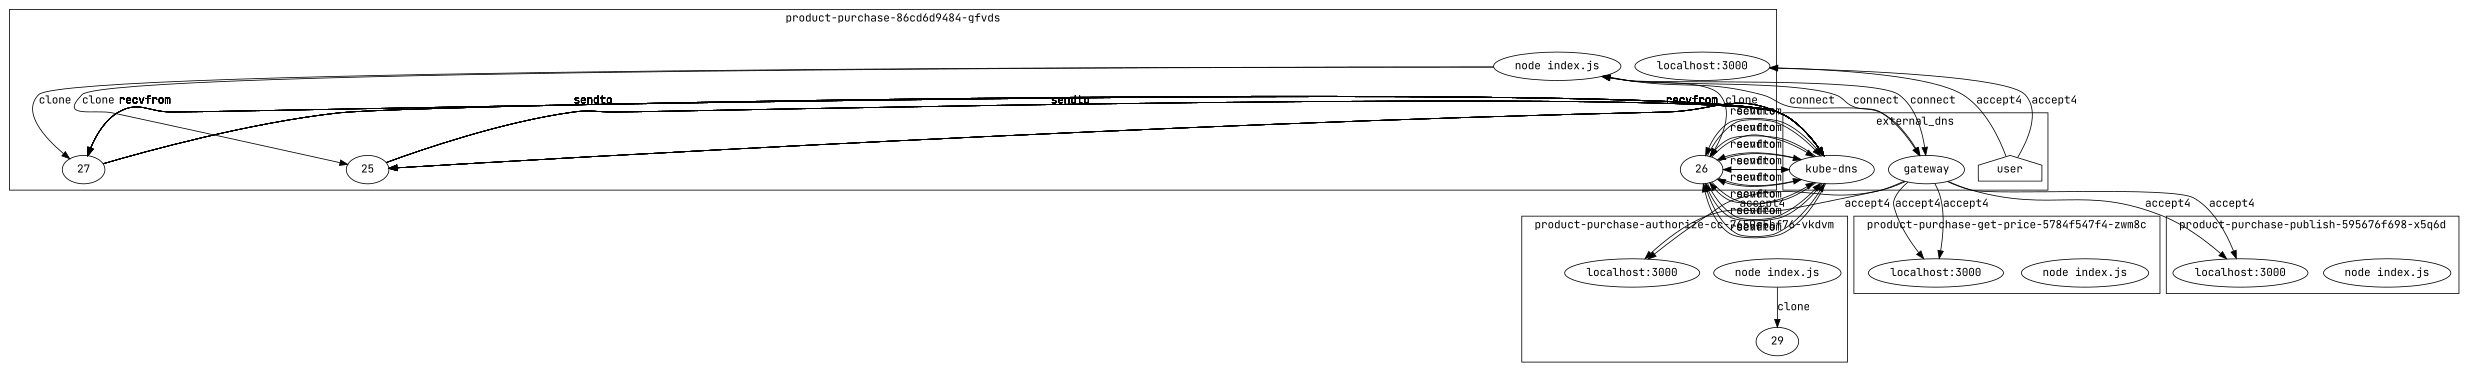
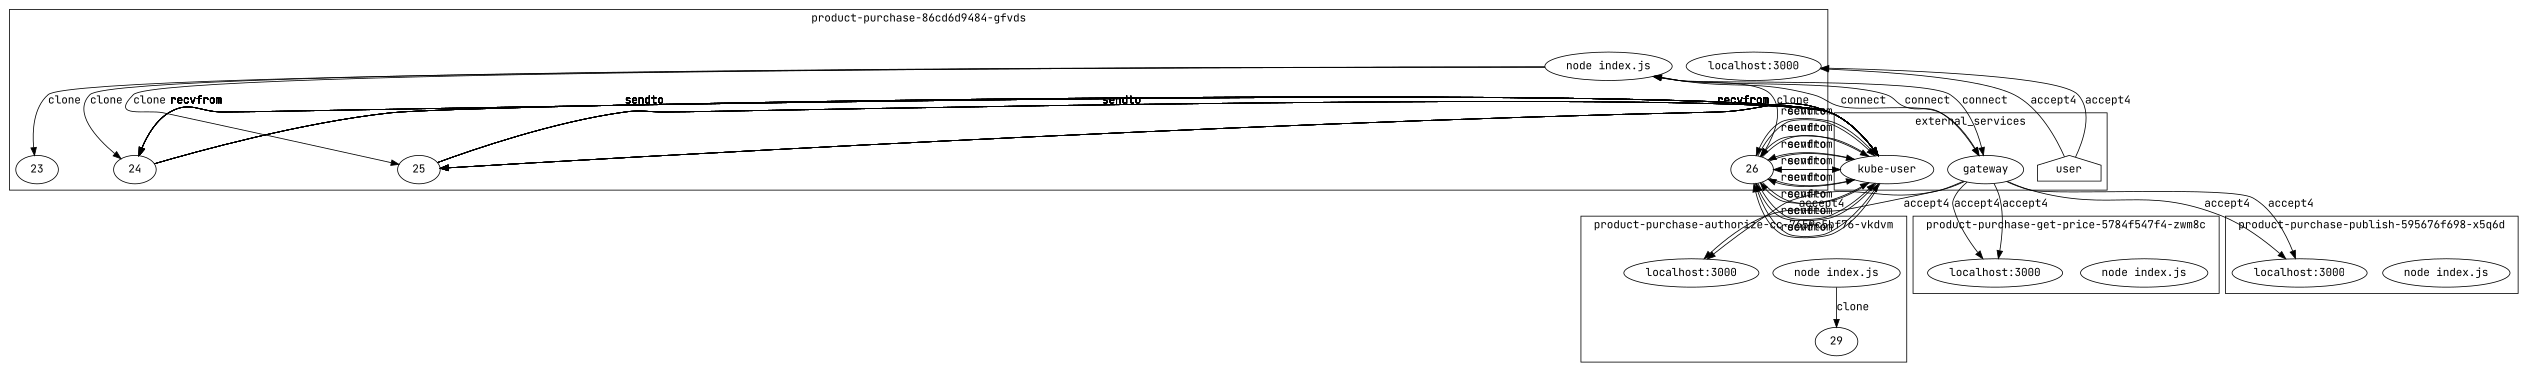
  digraph {
    fontname="JetBrains Mono"
    node [fontname="JetBrains Mono"]
    edge [fontname="JetBrains Mono"]
    n1 [label="node index.js"]
    n2 [label=29]
    n3 [label="localhost:3000"]
    n4 [label="node index.js"]
-   n6 [label=27]
+   n5 [label=23]
+   n6 [label=24]
    n7 [label=25]
    n8 [label=26]
    n9 [label="localhost:3000"]
    n10 [label="node index.js"]
    n11 [label="localhost:3000"]
    n12 [label="node index.js"]
    n13 [label="localhost:3000"]
    n14 [label=gateway]
-   n15 [label="kube-dns"]
+   n15 [label="kube-user"]
    user [shape=house]
    subgraph cluster_1 {
      label=" product-purchase-authorize-cc-7659c5bf76-vkdvm "
      n1
      n2
      n3
    }
    subgraph cluster_2 {
      label=" product-purchase-86cd6d9484-gfvds "
      n4
+     n5
      n6
      n7
      n8
      n9
    }
    subgraph cluster_3 {
      label=" product-purchase-get-price-5784f547f4-zwm8c "
      n10
      n11
    }
    subgraph cluster_4 {
      label=" product-purchase-publish-595676f698-x5q6d "
      n12
      n13
    }
    subgraph cluster_5 {
-     label=external_dns
+     label=external_services
      n14
      n15
      user
    }
    n1 -> n2 [label=clone]
+   n4 -> n5 [label=clone]
    n4 -> n6 [label=clone]
    n4 -> n7 [label=clone]
    n4 -> n8 [label=clone]
    n4 -> n14 [dir=both label=connect]
    n4 -> n14 [dir=both label=connect]
    n4 -> n14 [dir=both label=connect]
    n6 -> n15 [label=sendto]
    n6 -> n15 [label=sendto]
    n6 -> n15 [label=sendto]
    n6 -> n15 [label=sendto]
    n6 -> n15 [label=sendto]
    n6 -> n15 [label=sendto]
    n6 -> n15 [label=sendto]
    n6 -> n15 [label=sendto]
    n7 -> n15 [label=sendto]
    n7 -> n15 [label=sendto]
    n7 -> n15 [label=sendto]
    n7 -> n15 [label=sendto]
    n7 -> n15 [label=sendto]
    n7 -> n15 [label=sendto]
    n7 -> n15 [label=sendto]
    n7 -> n15 [label=sendto]
    n8 -> n15 [label=sendto]
    n8 -> n15 [label=sendto]
    n8 -> n15 [label=sendto]
    n8 -> n15 [label=sendto]
    n8 -> n15 [label=sendto]
    n8 -> n15 [label=sendto]
    n8 -> n15 [label=sendto]
    n8 -> n15 [label=sendto]
    n14 -> n3 [label=accept4]
    n14 -> n3 [label=accept4]
    n14 -> n11 [label=accept4]
    n14 -> n11 [label=accept4]
    n14 -> n13 [label=accept4]
    n14 -> n13 [label=accept4]
    n15 -> n6 [label=recvfrom]
    n15 -> n6 [label=recvfrom]
    n15 -> n6 [label=recvfrom]
    n15 -> n6 [label=recvfrom]
    n15 -> n6 [label=recvfrom]
    n15 -> n6 [label=recvfrom]
    n15 -> n6 [label=recvfrom]
    n15 -> n6 [label=recvfrom]
    n15 -> n7 [label=recvfrom]
    n15 -> n7 [label=recvfrom]
    n15 -> n7 [label=recvfrom]
    n15 -> n7 [label=recvfrom]
    n15 -> n7 [label=recvfrom]
    n15 -> n7 [label=recvfrom]
    n15 -> n7 [label=recvfrom]
    n15 -> n7 [label=recvfrom]
    n15 -> n8 [label=recvfrom]
    n15 -> n8 [label=recvfrom]
    n15 -> n8 [label=recvfrom]
    n15 -> n8 [label=recvfrom]
    n15 -> n8 [label=recvfrom]
    n15 -> n8 [label=recvfrom]
    n15 -> n8 [label=recvfrom]
    n15 -> n8 [label=recvfrom]
    user -> n9 [label=accept4]
    user -> n9 [label=accept4]
  }
